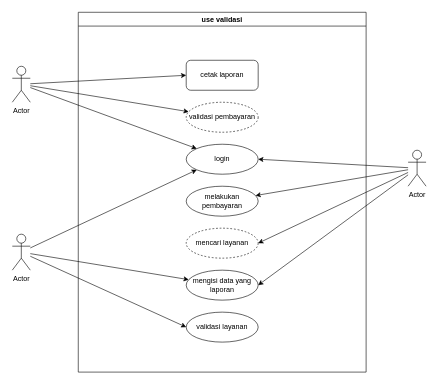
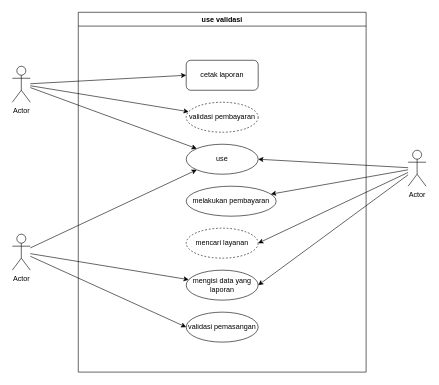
  <mxCell id="0" />
  <mxCell id="1" parent="0" />
  <mxCell id="2" value="use validasi" style="swimlane;whiteSpace=wrap;html=1;" vertex="1" parent="1"><mxGeometry x="130" y="20" width="480" height="600" as="geometry" /></mxCell>
- <mxCell id="3" value="melakukan pembayaran" style="ellipse;whiteSpace=wrap;html=1;" vertex="1" parent="2"><mxGeometry x="180" y="290" width="120" height="50" as="geometry" /></mxCell>
+ <mxCell id="3" value="melakukan pembayaran" style="ellipse;whiteSpace=wrap;html=1;" vertex="1" parent="2"><mxGeometry x="180" y="290" width="150" height="50" as="geometry" /></mxCell>
  <mxCell id="4" value="mencari layanan" style="ellipse;whiteSpace=wrap;html=1;dashed=1;" vertex="1" parent="2"><mxGeometry x="180" y="360" width="120" height="50" as="geometry" /></mxCell>
  <mxCell id="5" value="mengisi data yang laporan" style="ellipse;whiteSpace=wrap;html=1;" vertex="1" parent="2"><mxGeometry x="180" y="430" width="120" height="50" as="geometry" /></mxCell>
- <mxCell id="6" value="validasi layanan" style="ellipse;whiteSpace=wrap;html=1;" vertex="1" parent="2"><mxGeometry x="180" y="500" width="120" height="50" as="geometry" /></mxCell>
- <mxCell id="7" value="login" style="ellipse;whiteSpace=wrap;html=1;" vertex="1" parent="2"><mxGeometry x="180" y="220" width="120" height="50" as="geometry" /></mxCell>
+ <mxCell id="6" value="validasi pemasangan" style="ellipse;whiteSpace=wrap;html=1;" vertex="1" parent="2"><mxGeometry x="180" y="500" width="120" height="50" as="geometry" /></mxCell>
+ <mxCell id="7" value="use" style="ellipse;whiteSpace=wrap;html=1;" vertex="1" parent="2"><mxGeometry x="180" y="220" width="120" height="50" as="geometry" /></mxCell>
  <mxCell id="8" value="cetak laporan" style="whiteSpace=wrap;html=1;rounded=1;" vertex="1" parent="2"><mxGeometry x="180" y="80" width="120" height="50" as="geometry" /></mxCell>
  <mxCell id="9" value="validasi pembayaran" style="ellipse;whiteSpace=wrap;html=1;dashed=1;" vertex="1" parent="2"><mxGeometry x="180" y="150" width="120" height="50" as="geometry" /></mxCell>
  <mxCell id="10" style="rounded=0;orthogonalLoop=1;jettySize=auto;html=1;entryX=0;entryY=0.5;entryDx=0;entryDy=0;" edge="1" parent="1" source="13" target="8"><mxGeometry relative="1" as="geometry" /></mxCell>
  <mxCell id="11" style="rounded=0;orthogonalLoop=1;jettySize=auto;html=1;" edge="1" parent="1" source="13" target="9"><mxGeometry relative="1" as="geometry" /></mxCell>
  <mxCell id="12" style="rounded=0;orthogonalLoop=1;jettySize=auto;html=1;entryX=0;entryY=0;entryDx=0;entryDy=0;" edge="1" parent="1" source="13" target="7"><mxGeometry relative="1" as="geometry" /></mxCell>
  <mxCell id="13" value="Actor" style="shape=umlActor;verticalLabelPosition=bottom;verticalAlign=top;html=1;outlineConnect=0;" vertex="1" parent="1"><mxGeometry x="20" y="110" width="30" height="60" as="geometry" /></mxCell>
  <mxCell id="14" style="rounded=0;orthogonalLoop=1;jettySize=auto;html=1;entryX=1;entryY=0.5;entryDx=0;entryDy=0;" edge="1" parent="1" source="18" target="7"><mxGeometry relative="1" as="geometry" /></mxCell>
  <mxCell id="15" style="rounded=0;orthogonalLoop=1;jettySize=auto;html=1;" edge="1" parent="1" source="18" target="3"><mxGeometry relative="1" as="geometry" /></mxCell>
  <mxCell id="16" style="rounded=0;orthogonalLoop=1;jettySize=auto;html=1;entryX=1;entryY=0.5;entryDx=0;entryDy=0;" edge="1" parent="1" source="18" target="4"><mxGeometry relative="1" as="geometry" /></mxCell>
  <mxCell id="17" style="rounded=0;orthogonalLoop=1;jettySize=auto;html=1;entryX=1;entryY=0.5;entryDx=0;entryDy=0;" edge="1" parent="1" source="18" target="5"><mxGeometry relative="1" as="geometry" /></mxCell>
  <mxCell id="18" value="Actor" style="shape=umlActor;verticalLabelPosition=bottom;verticalAlign=top;html=1;outlineConnect=0;" vertex="1" parent="1"><mxGeometry x="680" y="250" width="30" height="60" as="geometry" /></mxCell>
  <mxCell id="19" style="rounded=0;orthogonalLoop=1;jettySize=auto;html=1;entryX=0;entryY=0.5;entryDx=0;entryDy=0;" edge="1" parent="1" source="22" target="6"><mxGeometry relative="1" as="geometry" /></mxCell>
  <mxCell id="20" style="rounded=0;orthogonalLoop=1;jettySize=auto;html=1;entryX=0;entryY=1;entryDx=0;entryDy=0;" edge="1" parent="1" source="22" target="7"><mxGeometry relative="1" as="geometry" /></mxCell>
  <mxCell id="21" style="rounded=0;orthogonalLoop=1;jettySize=auto;html=1;" edge="1" parent="1" source="22" target="5"><mxGeometry relative="1" as="geometry" /></mxCell>
  <mxCell id="22" value="Actor" style="shape=umlActor;verticalLabelPosition=bottom;verticalAlign=top;html=1;outlineConnect=0;" vertex="1" parent="1"><mxGeometry x="20" y="390" width="30" height="60" as="geometry" /></mxCell>
